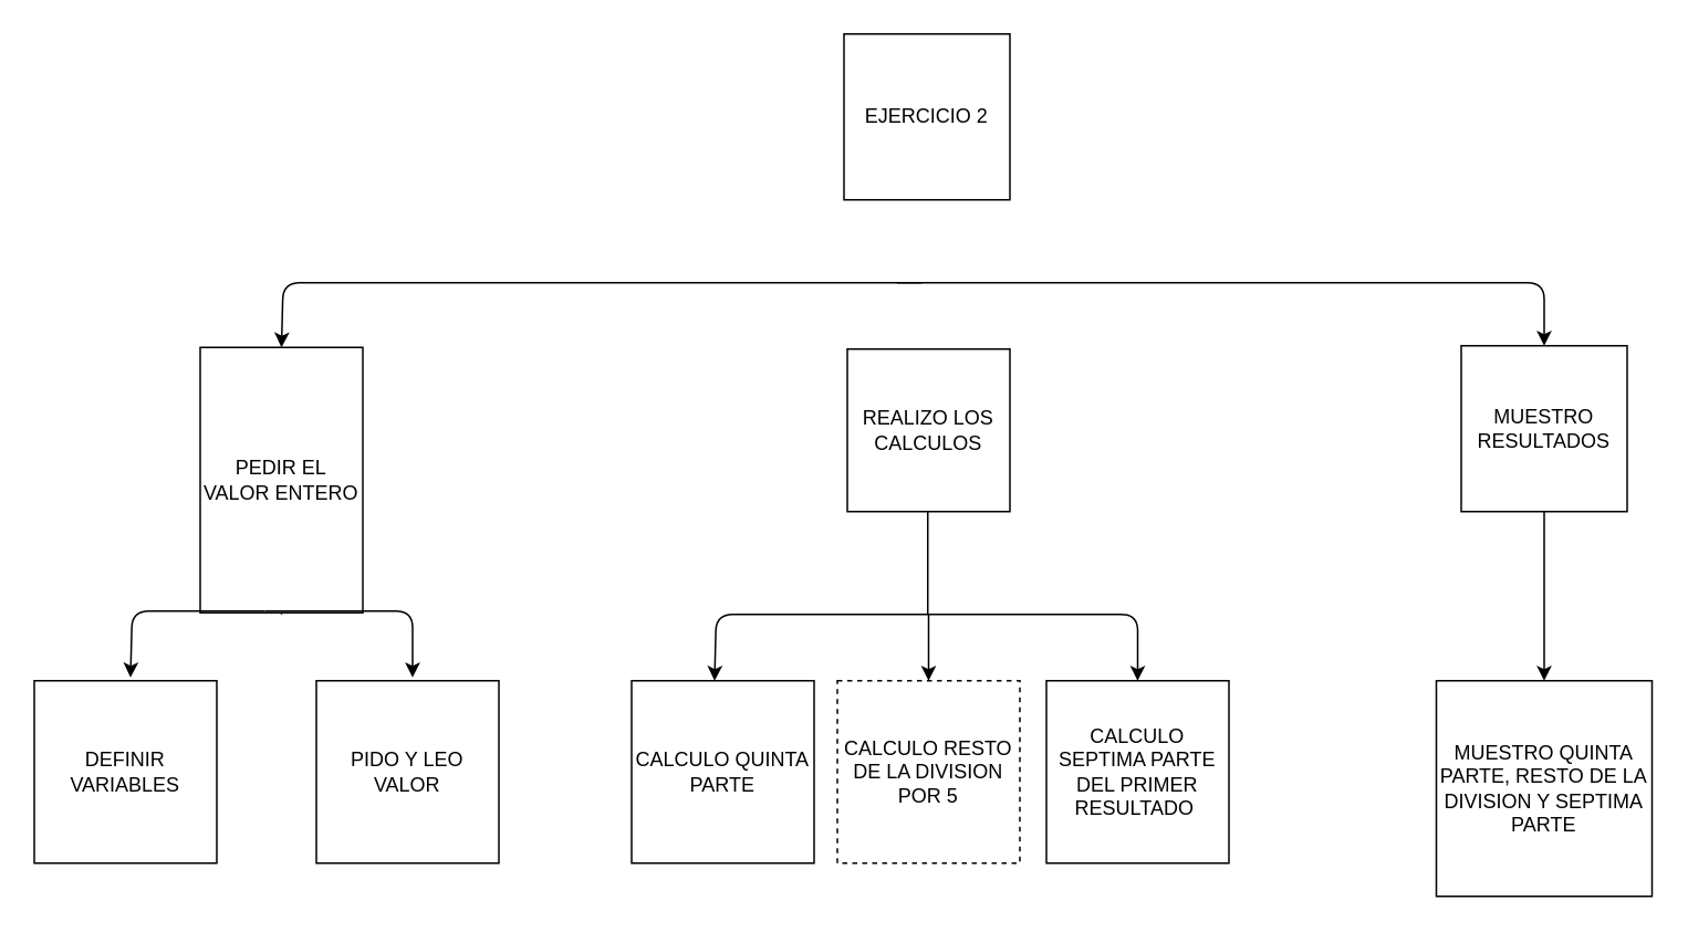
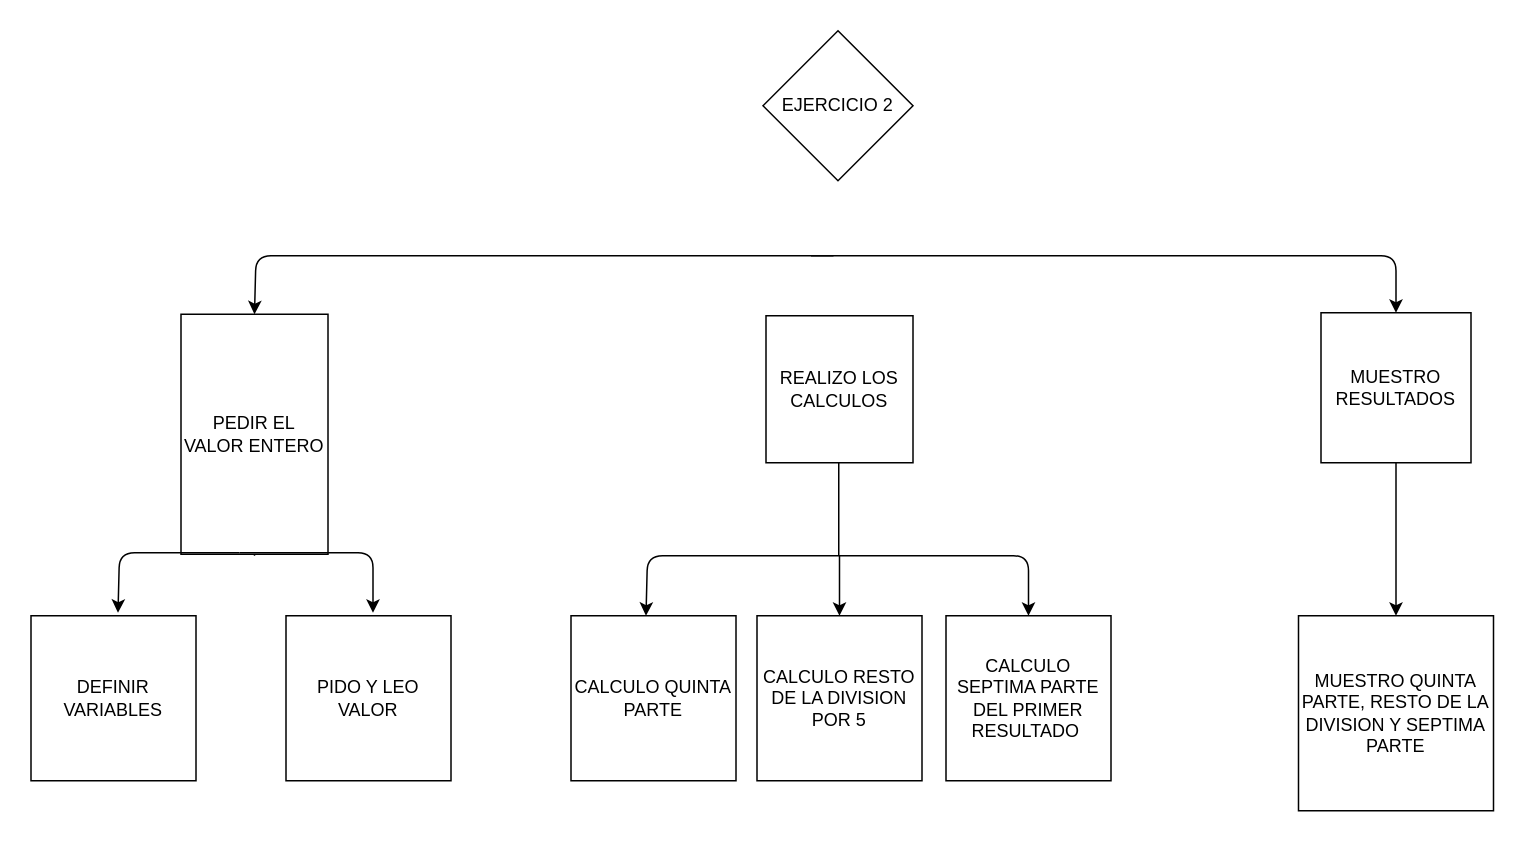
  <mxCell id="0" />
  <mxCell id="1" parent="0" />
  <mxCell id="2" value="" style="edgeStyle=none;html=1;entryX=0.5;entryY=0;entryDx=0;entryDy=0;" parent="1" target="6" edge="1"><mxGeometry relative="1" as="geometry"><mxPoint x="555" y="170" as="sourcePoint" /><Array as="points"><mxPoint x="170" y="170" /></Array></mxGeometry></mxCell>
  <mxCell id="3" value="" style="edgeStyle=none;html=1;entryX=0.5;entryY=0;entryDx=0;entryDy=0;" parent="1" target="8" edge="1"><mxGeometry relative="1" as="geometry"><mxPoint x="540" y="170" as="sourcePoint" /><Array as="points"><mxPoint x="930" y="170" /></Array></mxGeometry></mxCell>
- <mxCell id="4" value="EJERCICIO 2" style="whiteSpace=wrap;html=1;aspect=fixed;" parent="1" vertex="1"><mxGeometry x="508" y="20" width="100" height="100" as="geometry" /></mxCell>
+ <mxCell id="4" value="EJERCICIO 2" style="rhombus;whiteSpace=wrap;html=1;aspect=fixed;" parent="1" vertex="1"><mxGeometry x="508" y="20" width="100" height="100" as="geometry" /></mxCell>
  <mxCell id="5" value="REALIZO LOS CALCULOS" style="whiteSpace=wrap;html=1;aspect=fixed;" parent="1" vertex="1"><mxGeometry x="510" y="210" width="98" height="98" as="geometry" /></mxCell>
  <mxCell id="6" value="PEDIR EL VALOR ENTERO" style="whiteSpace=wrap;html=1;aspect=fixed;" parent="1" vertex="1"><mxGeometry x="120" y="209" width="98" height="160" as="geometry" /></mxCell>
  <mxCell id="7" value="" style="edgeStyle=none;html=1;entryX=0.5;entryY=0;entryDx=0;entryDy=0;" parent="1" source="8" target="20" edge="1"><mxGeometry relative="1" as="geometry"><mxPoint x="990" y="410" as="targetPoint" /></mxGeometry></mxCell>
  <mxCell id="8" value="MUESTRO RESULTADOS" style="whiteSpace=wrap;html=1;aspect=fixed;" parent="1" vertex="1"><mxGeometry x="880" y="208" width="100" height="100" as="geometry" /></mxCell>
  <mxCell id="9" value="PIDO Y LEO VALOR" style="whiteSpace=wrap;html=1;aspect=fixed;" parent="1" vertex="1"><mxGeometry x="190" y="410" width="110" height="110" as="geometry" /></mxCell>
  <mxCell id="10" value="" style="endArrow=none;html=1;entryX=0.5;entryY=1;entryDx=0;entryDy=0;" parent="1" target="6" edge="1"><mxGeometry width="50" height="50" relative="1" as="geometry"><mxPoint x="169" y="370" as="sourcePoint" /><mxPoint x="459" y="308" as="targetPoint" /></mxGeometry></mxCell>
  <mxCell id="11" value="" style="endArrow=classic;html=1;entryX=0.5;entryY=0;entryDx=0;entryDy=0;" parent="1" edge="1"><mxGeometry width="50" height="50" relative="1" as="geometry"><mxPoint x="159" y="368" as="sourcePoint" /><mxPoint x="248" y="408" as="targetPoint" /><Array as="points"><mxPoint x="248" y="368" /></Array></mxGeometry></mxCell>
  <mxCell id="12" value="" style="endArrow=classic;html=1;entryX=0.5;entryY=0;entryDx=0;entryDy=0;" parent="1" edge="1"><mxGeometry width="50" height="50" relative="1" as="geometry"><mxPoint x="159" y="368" as="sourcePoint" /><mxPoint x="78" y="408" as="targetPoint" /><Array as="points"><mxPoint x="79" y="368" /></Array></mxGeometry></mxCell>
  <mxCell id="13" value="" style="endArrow=none;html=1;entryX=0.5;entryY=1;entryDx=0;entryDy=0;" parent="1" edge="1"><mxGeometry width="50" height="50" relative="1" as="geometry"><mxPoint x="558.5" y="370" as="sourcePoint" /><mxPoint x="558.5" y="308" as="targetPoint" /></mxGeometry></mxCell>
  <mxCell id="14" value="CALCULO QUINTA PARTE" style="whiteSpace=wrap;html=1;aspect=fixed;" parent="1" vertex="1"><mxGeometry x="380" y="410" width="110" height="110" as="geometry" /></mxCell>
  <mxCell id="15" value="" style="endArrow=classic;html=1;entryX=0.5;entryY=0;entryDx=0;entryDy=0;" parent="1" edge="1"><mxGeometry width="50" height="50" relative="1" as="geometry"><mxPoint x="550" y="370" as="sourcePoint" /><mxPoint x="430" y="410" as="targetPoint" /><Array as="points"><mxPoint x="431" y="370" /></Array></mxGeometry></mxCell>
- <mxCell id="16" value="CALCULO RESTO DE LA DIVISION POR 5" style="whiteSpace=wrap;html=1;aspect=fixed;dashed=1;" parent="1" vertex="1"><mxGeometry x="504" y="410" width="110" height="110" as="geometry" /></mxCell>
+ <mxCell id="16" value="CALCULO RESTO DE LA DIVISION POR 5" style="whiteSpace=wrap;html=1;aspect=fixed;" parent="1" vertex="1"><mxGeometry x="504" y="410" width="110" height="110" as="geometry" /></mxCell>
  <mxCell id="17" value="" style="endArrow=classic;html=1;entryX=0.5;entryY=0;entryDx=0;entryDy=0;" parent="1" target="19" edge="1"><mxGeometry width="50" height="50" relative="1" as="geometry"><mxPoint x="550" y="370" as="sourcePoint" /><mxPoint x="679" y="410" as="targetPoint" /><Array as="points"><mxPoint x="685" y="370" /></Array></mxGeometry></mxCell>
  <mxCell id="18" value="" style="endArrow=classic;html=1;entryX=0.5;entryY=0;entryDx=0;entryDy=0;" parent="1" target="16" edge="1"><mxGeometry width="50" height="50" relative="1" as="geometry"><mxPoint x="559" y="370" as="sourcePoint" /><mxPoint x="620" y="380" as="targetPoint" /></mxGeometry></mxCell>
  <mxCell id="19" value="CALCULO SEPTIMA PARTE DEL PRIMER RESULTADO&amp;nbsp;" style="whiteSpace=wrap;html=1;aspect=fixed;" parent="1" vertex="1"><mxGeometry x="630" y="410" width="110" height="110" as="geometry" /></mxCell>
  <mxCell id="20" value="MUESTRO QUINTA PARTE, RESTO DE LA DIVISION Y SEPTIMA PARTE" style="whiteSpace=wrap;html=1;aspect=fixed;" parent="1" vertex="1"><mxGeometry x="865" y="410" width="130" height="130" as="geometry" /></mxCell>
  <mxCell id="21" value="DEFINIR VARIABLES" style="whiteSpace=wrap;html=1;aspect=fixed;" parent="1" vertex="1"><mxGeometry x="20" y="410" width="110" height="110" as="geometry" /></mxCell>
